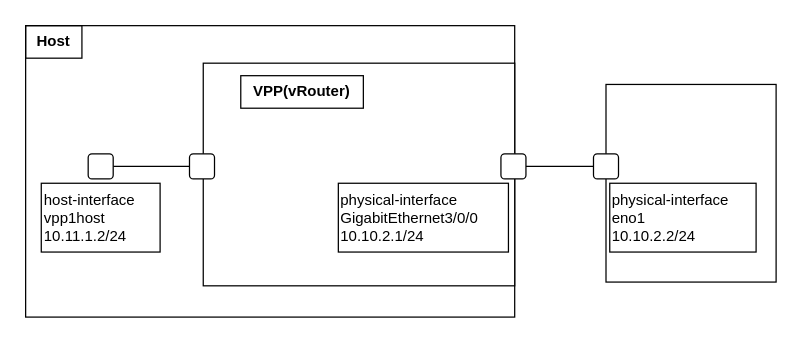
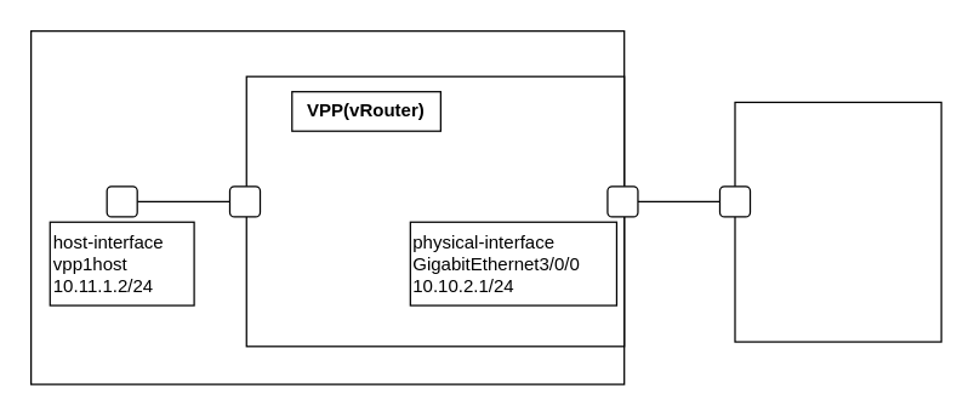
  <mxCell id="0" />
  <mxCell id="1" parent="0" />
  <mxCell id="2" value="" style="rounded=0;whiteSpace=wrap;html=1;" vertex="1" parent="1"><mxGeometry x="20" y="20" width="391" height="233" as="geometry" /></mxCell>
  <mxCell id="3" value="" style="rounded=0;whiteSpace=wrap;html=1;" vertex="1" parent="1"><mxGeometry x="162" y="50" width="249" height="178" as="geometry" /></mxCell>
  <mxCell id="4" style="edgeStyle=orthogonalEdgeStyle;rounded=0;orthogonalLoop=1;jettySize=auto;html=1;exitX=1;exitY=0.5;exitDx=0;exitDy=0;entryX=0;entryY=0.5;entryDx=0;entryDy=0;endArrow=none;endFill=0;" edge="1" parent="1" source="5" target="15"><mxGeometry relative="1" as="geometry" /></mxCell>
  <mxCell id="5" value="" style="rounded=1;whiteSpace=wrap;html=1;" vertex="1" parent="1"><mxGeometry x="400" y="122.5" width="20" height="20" as="geometry" /></mxCell>
  <mxCell id="6" value="" style="rounded=1;whiteSpace=wrap;html=1;" vertex="1" parent="1"><mxGeometry x="151" y="122.5" width="20" height="20" as="geometry" /></mxCell>
  <mxCell id="7" style="edgeStyle=orthogonalEdgeStyle;rounded=0;orthogonalLoop=1;jettySize=auto;html=1;exitX=1;exitY=0.5;exitDx=0;exitDy=0;entryX=0;entryY=0.5;entryDx=0;entryDy=0;endArrow=none;endFill=0;" edge="1" parent="1" source="8" target="6"><mxGeometry relative="1" as="geometry" /></mxCell>
  <mxCell id="8" value="" style="rounded=1;whiteSpace=wrap;html=1;" vertex="1" parent="1"><mxGeometry x="70" y="122.5" width="20" height="20" as="geometry" /></mxCell>
  <mxCell id="9" value="&lt;b&gt;VPP(vRouter)&lt;/b&gt;" style="text;html=1;strokeColor=default;fillColor=none;align=center;verticalAlign=middle;whiteSpace=wrap;rounded=0;" vertex="1" parent="1"><mxGeometry x="192" y="60" width="98" height="26" as="geometry" /></mxCell>
- <mxCell id="10" value="&lt;b&gt;Host&lt;/b&gt;" style="text;html=1;strokeColor=default;fillColor=none;align=center;verticalAlign=middle;whiteSpace=wrap;rounded=0;" vertex="1" parent="1"><mxGeometry x="20" y="20" width="45" height="26" as="geometry" /></mxCell>
  <mxCell id="11" value="&lt;div align=&quot;left&quot;&gt;host-interface&lt;/div&gt;&lt;div align=&quot;left&quot;&gt;vpp1host&lt;br&gt;&lt;/div&gt;&lt;div align=&quot;left&quot;&gt;10.11.1.2/24&lt;/div&gt;" style="text;html=1;strokeColor=default;fillColor=none;align=left;verticalAlign=middle;whiteSpace=wrap;rounded=0;" vertex="1" parent="1"><mxGeometry x="32.5" y="146" width="95" height="55" as="geometry" /></mxCell>
  <mxCell id="12" value="physical-interface&lt;div align=&quot;left&quot;&gt;GigabitEthernet3/0/0&lt;br&gt;&lt;/div&gt;&lt;div align=&quot;left&quot;&gt;10.10.2.1/24&lt;br&gt;&lt;/div&gt;" style="text;html=1;strokeColor=default;fillColor=none;align=left;verticalAlign=middle;whiteSpace=wrap;rounded=0;" vertex="1" parent="1"><mxGeometry x="270" y="146" width="136" height="55" as="geometry" /></mxCell>
  <mxCell id="13" value="" style="group" vertex="1" connectable="0" parent="1"><mxGeometry x="474" y="67" width="146" height="158" as="geometry" /></mxCell>
  <mxCell id="14" value="" style="rounded=0;whiteSpace=wrap;html=1;" vertex="1" parent="13"><mxGeometry x="10" width="136" height="158" as="geometry" /></mxCell>
  <mxCell id="15" value="" style="rounded=1;whiteSpace=wrap;html=1;" vertex="1" parent="13"><mxGeometry y="55.5" width="20" height="20" as="geometry" /></mxCell>
- <mxCell id="16" value="&lt;div align=&quot;left&quot;&gt;physical-interface&lt;/div&gt;&lt;div align=&quot;left&quot;&gt;eno1&lt;br&gt;&lt;/div&gt;&lt;div align=&quot;left&quot;&gt;10.10.2.2/24&lt;br&gt;&lt;/div&gt;" style="text;html=1;strokeColor=default;fillColor=none;align=left;verticalAlign=middle;whiteSpace=wrap;rounded=0;" vertex="1" parent="13"><mxGeometry x="13" y="79" width="117" height="55" as="geometry" /></mxCell>
